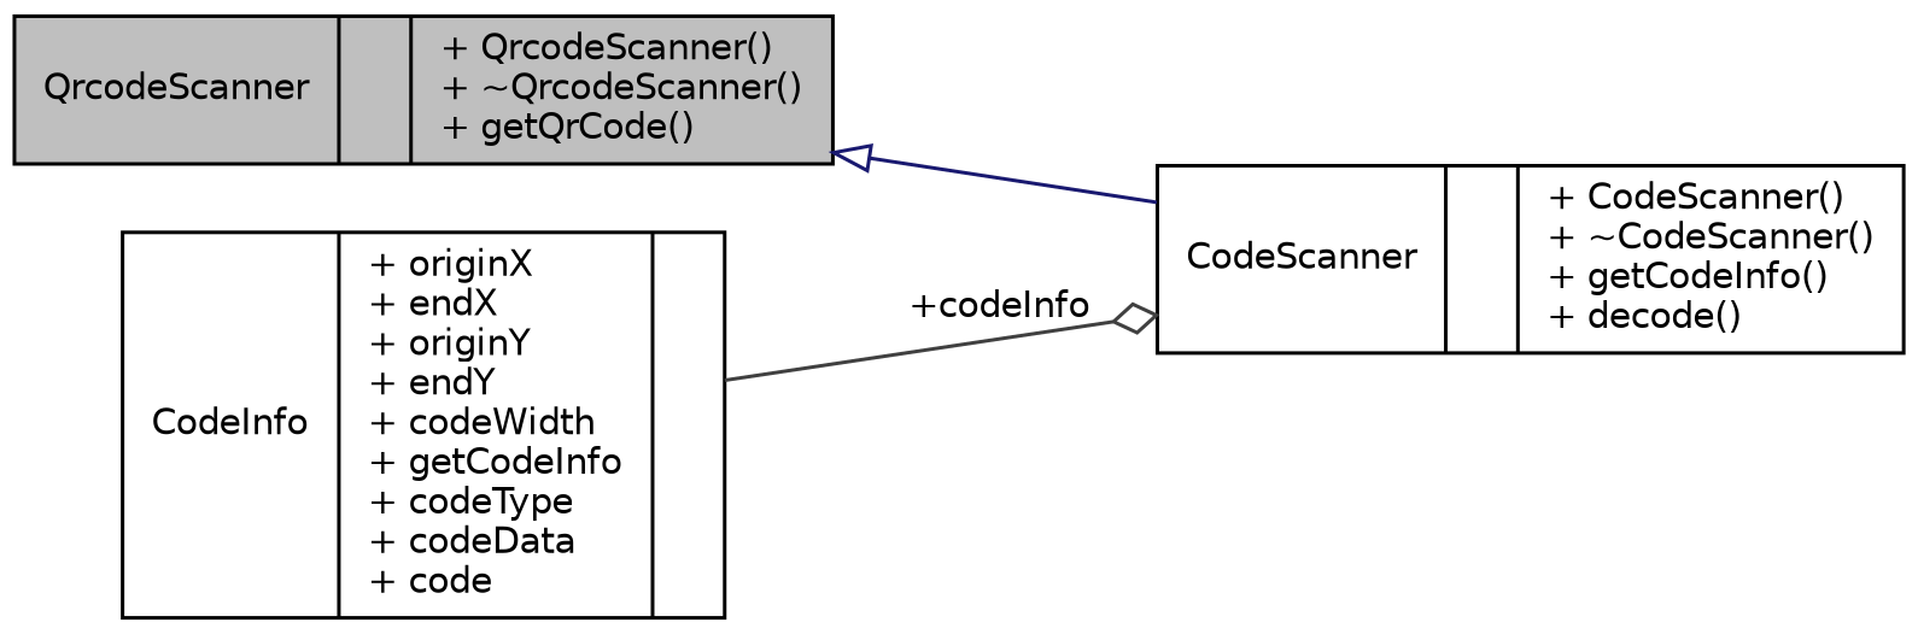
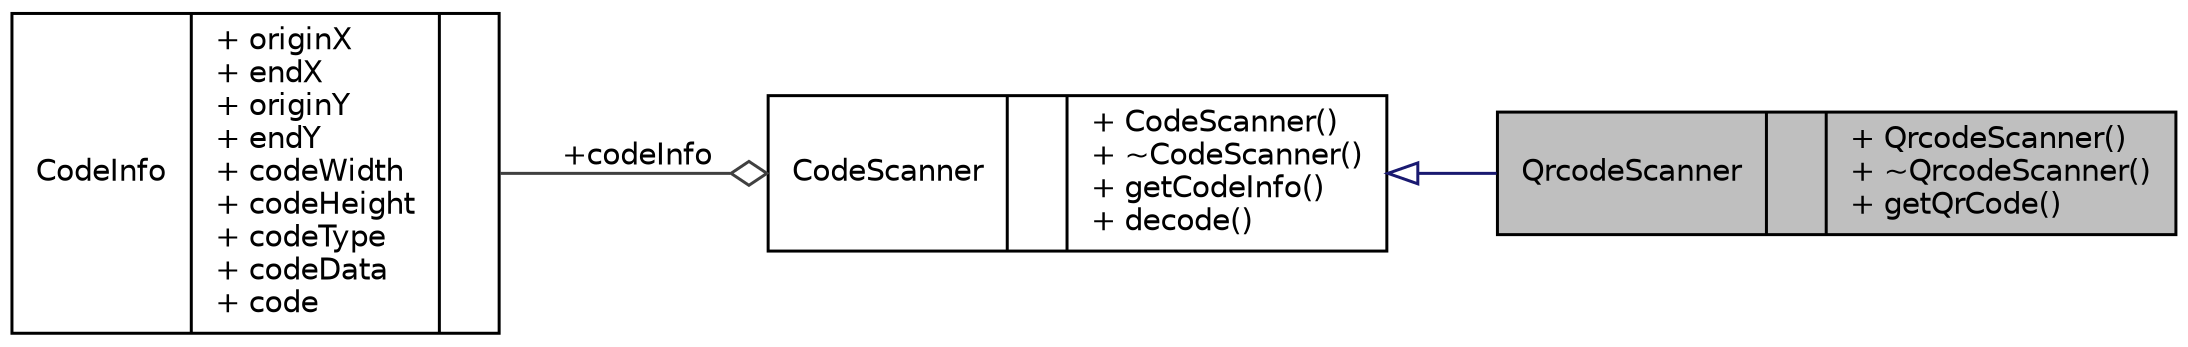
  digraph {
    rankdir=LR
    node [color=black fillcolor=white fontname=Helvetica fontsize=10 shape=record style=filled]
    edge [fontname=Helvetica fontsize=10 labelfontname=Helvetica labelfontsize=10 style=solid]
    n1 [fillcolor=grey75 fontcolor=black height=0.2 label="{QrcodeScanner\n||+ QrcodeScanner()\l+ ~QrcodeScanner()\l+ getQrCode()\l}" width=0.4]
    n2 [height=0.2 label="{CodeScanner\n||+ CodeScanner()\l+ ~CodeScanner()\l+ getCodeInfo()\l+ decode()\l}" width=0.4]
-   n3 [height=0.2 label="{CodeInfo\n|+ originX\l+ endX\l+ originY\l+ endY\l+ codeWidth\l+ getCodeInfo\l+ codeType\l+ codeData\l+ code\l|}" width=0.4]
-   n1 -> n2 [arrowtail=onormal color=midnightblue dir=back]
+   n3 [height=0.2 label="{CodeInfo\n|+ originX\l+ endX\l+ originY\l+ endY\l+ codeWidth\l+ codeHeight\l+ codeType\l+ codeData\l+ code\l|}" width=0.4]
+   n2 -> n1 [arrowtail=onormal color=midnightblue dir=back]
    n3 -> n2 [arrowhead=odiamond color=grey25 label=" +codeInfo"]
  }
